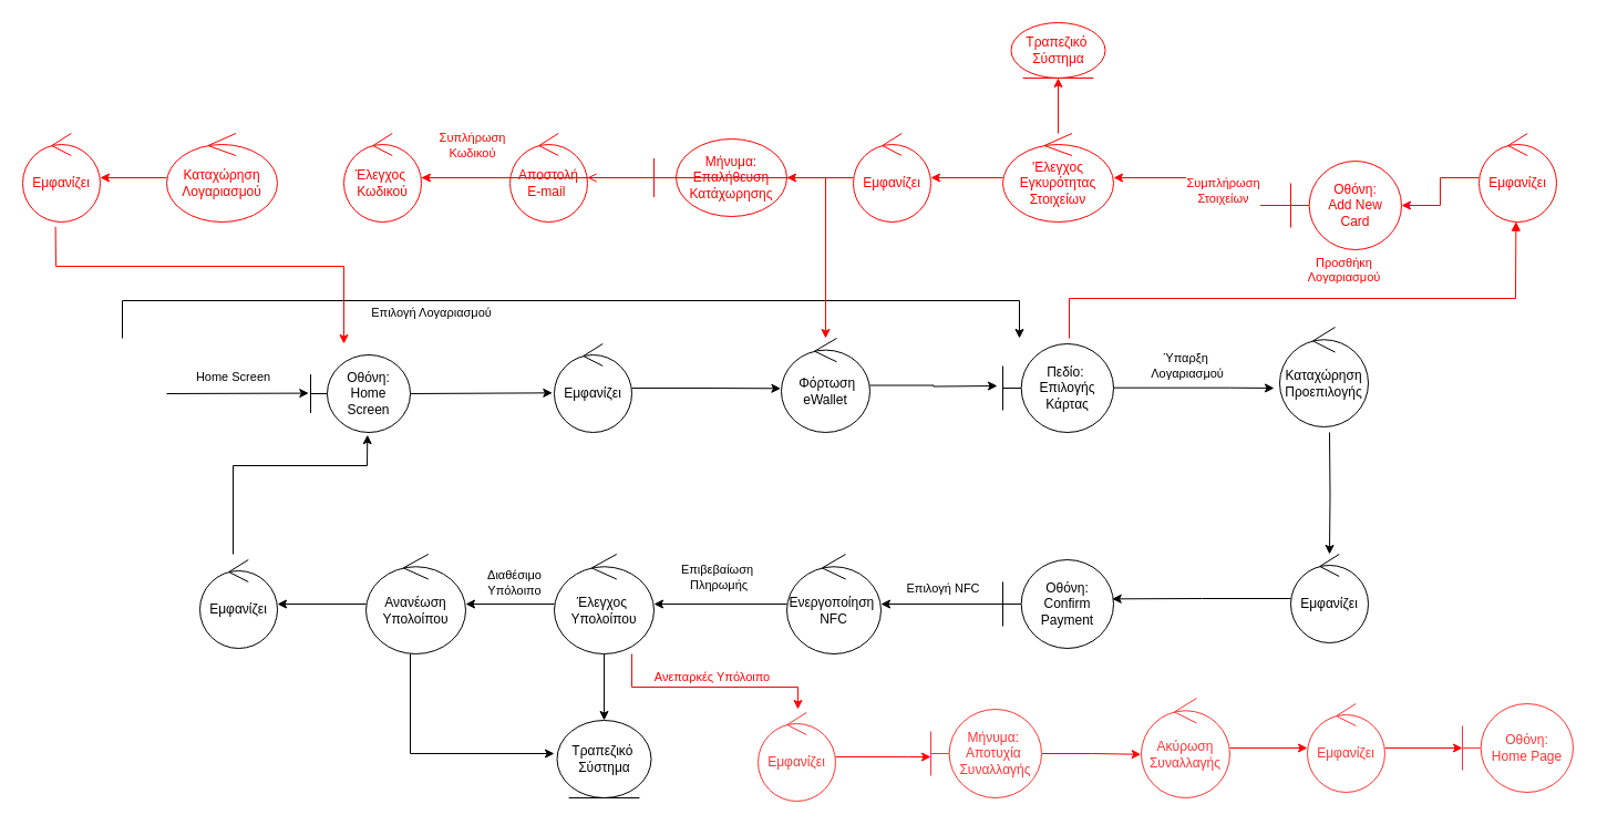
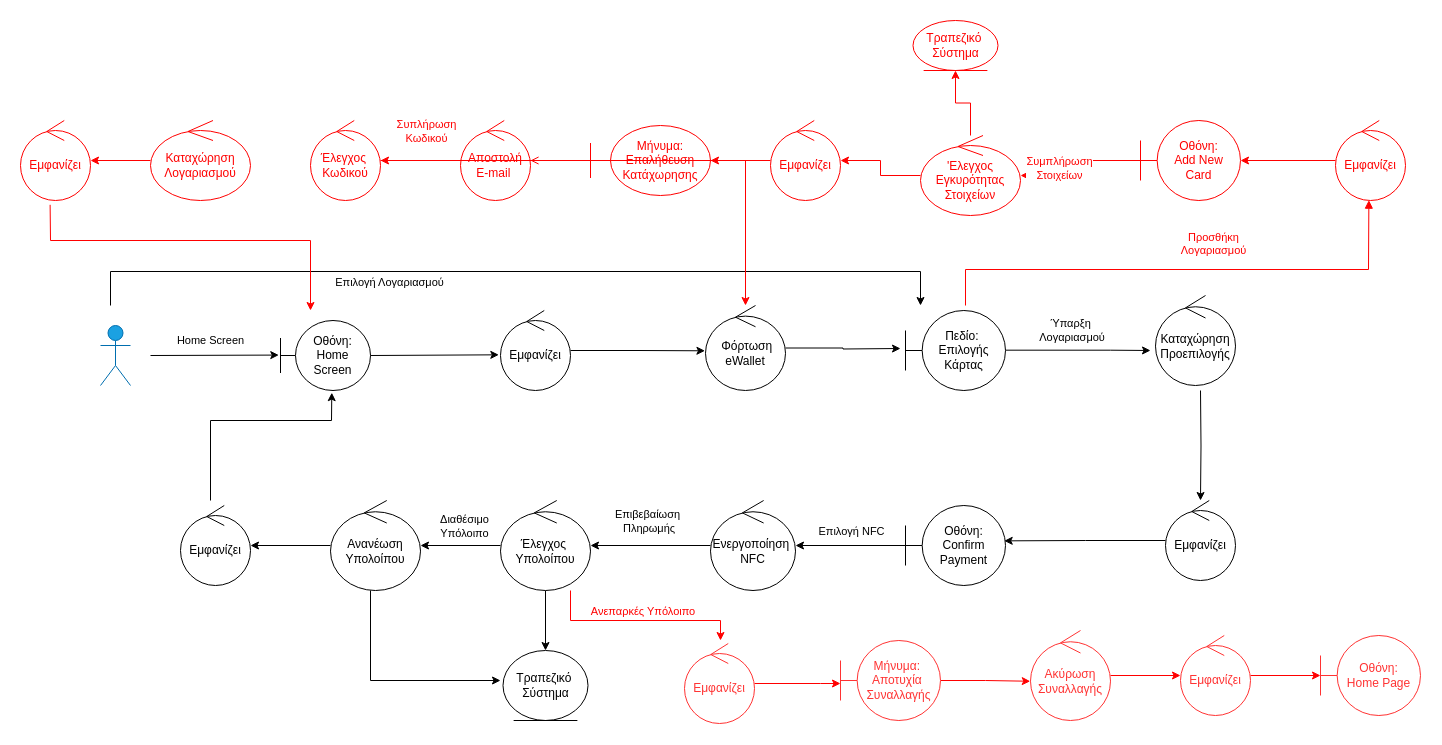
  <mxCell id="0" />
  <mxCell id="1" parent="0" />
+ <mxCell id="2" value="Χρήστης" style="shape=umlActor;verticalLabelPosition=bottom;verticalAlign=top;html=1;strokeColor=#006EAF;fillColor=#1ba1e2;fontColor=#ffffff;" vertex="1" parent="1"><mxGeometry x="100" y="325" width="30" height="60" as="geometry" /></mxCell>
  <mxCell id="3" value="Οθόνη:&lt;br&gt;Home Screen" style="shape=umlBoundary;whiteSpace=wrap;html=1;" vertex="1" parent="1"><mxGeometry x="280" y="320" width="90" height="70" as="geometry" /></mxCell>
  <mxCell id="4" value="" style="endArrow=classic;html=1;rounded=0;entryX=-0.019;entryY=0.494;entryDx=0;entryDy=0;entryPerimeter=0;" edge="1" parent="1" target="3"><mxGeometry width="50" height="50" relative="1" as="geometry"><mxPoint x="150" y="355" as="sourcePoint" /><mxPoint x="200" y="310" as="targetPoint" /></mxGeometry></mxCell>
  <mxCell id="5" value="Home Screen" style="edgeLabel;html=1;align=center;verticalAlign=middle;resizable=0;points=[];" vertex="1" connectable="0" parent="4"><mxGeometry x="0.198" y="2" relative="1" as="geometry"><mxPoint x="-17" y="-13" as="offset" /></mxGeometry></mxCell>
  <mxCell id="6" value="" style="edgeStyle=orthogonalEdgeStyle;rounded=0;orthogonalLoop=1;jettySize=auto;html=1;entryX=-0.007;entryY=0.533;entryDx=0;entryDy=0;entryPerimeter=0;" edge="1" parent="1" source="7" target="25"><mxGeometry relative="1" as="geometry"><mxPoint x="670" y="350" as="targetPoint" /></mxGeometry></mxCell>
  <mxCell id="7" value="Εμφανίζει" style="ellipse;shape=umlControl;whiteSpace=wrap;html=1;" vertex="1" parent="1"><mxGeometry x="500" y="310" width="70" height="80" as="geometry" /></mxCell>
  <mxCell id="8" value="Πεδίο:&amp;nbsp; Επιλογής Κάρτας" style="shape=umlBoundary;whiteSpace=wrap;html=1;" vertex="1" parent="1"><mxGeometry x="905" y="310" width="100" height="80" as="geometry" /></mxCell>
  <mxCell id="9" value="" style="edgeStyle=orthogonalEdgeStyle;rounded=0;orthogonalLoop=1;jettySize=auto;html=1;" edge="1" parent="1" target="15"><mxGeometry relative="1" as="geometry"><mxPoint x="1200" y="390" as="sourcePoint" /></mxGeometry></mxCell>
  <mxCell id="10" value="Καταχώρηση Προεπιλογής" style="ellipse;shape=umlControl;whiteSpace=wrap;html=1;" vertex="1" parent="1"><mxGeometry x="1155" y="295" width="80" height="90" as="geometry" /></mxCell>
  <mxCell id="11" value="" style="edgeStyle=orthogonalEdgeStyle;rounded=0;orthogonalLoop=1;jettySize=auto;html=1;" edge="1" parent="1" source="13" target="32"><mxGeometry relative="1" as="geometry" /></mxCell>
  <mxCell id="12" value="Επιλογή ΝFC" style="edgeLabel;html=1;align=center;verticalAlign=middle;resizable=0;points=[];" vertex="1" connectable="0" parent="11"><mxGeometry x="0.536" y="-1" relative="1" as="geometry"><mxPoint x="29" y="-14" as="offset" /></mxGeometry></mxCell>
  <mxCell id="13" value="Οθόνη:&lt;br&gt;Confirm Payment" style="shape=umlBoundary;whiteSpace=wrap;html=1;" vertex="1" parent="1"><mxGeometry x="905" y="505" width="100" height="80" as="geometry" /></mxCell>
  <mxCell id="14" style="edgeStyle=orthogonalEdgeStyle;rounded=0;orthogonalLoop=1;jettySize=auto;html=1;entryX=0.987;entryY=0.442;entryDx=0;entryDy=0;entryPerimeter=0;" edge="1" parent="1" source="15" target="13"><mxGeometry relative="1" as="geometry" /></mxCell>
  <mxCell id="15" value="Εμφανίζει" style="ellipse;shape=umlControl;whiteSpace=wrap;html=1;" vertex="1" parent="1"><mxGeometry x="1165" y="500" width="70" height="80" as="geometry" /></mxCell>
  <mxCell id="16" value="" style="edgeStyle=orthogonalEdgeStyle;rounded=0;orthogonalLoop=1;jettySize=auto;html=1;" edge="1" parent="1" source="19" target="21"><mxGeometry relative="1" as="geometry" /></mxCell>
  <mxCell id="17" value="&lt;font color=&quot;#000000&quot;&gt;Διαθέσιμο&lt;br&gt;Υπόλοιπο&lt;/font&gt;" style="edgeLabel;html=1;align=center;verticalAlign=middle;resizable=0;points=[];fontColor=#FF0000;" vertex="1" connectable="0" parent="16"><mxGeometry x="-0.093" y="1" relative="1" as="geometry"><mxPoint x="-1" y="-21" as="offset" /></mxGeometry></mxCell>
  <mxCell id="18" value="" style="edgeStyle=orthogonalEdgeStyle;rounded=0;orthogonalLoop=1;jettySize=auto;html=1;" edge="1" parent="1" source="19" target="33"><mxGeometry relative="1" as="geometry" /></mxCell>
  <mxCell id="19" value="Έλεγχος&amp;nbsp;&lt;br&gt;Υπολοίπου" style="ellipse;shape=umlControl;whiteSpace=wrap;html=1;" vertex="1" parent="1"><mxGeometry x="500" y="500" width="90" height="90" as="geometry" /></mxCell>
  <mxCell id="20" value="" style="edgeStyle=orthogonalEdgeStyle;rounded=0;orthogonalLoop=1;jettySize=auto;html=1;" edge="1" parent="1" source="21" target="22"><mxGeometry relative="1" as="geometry" /></mxCell>
  <mxCell id="21" value="Ανανέωση&lt;br&gt;Υπολοίπου" style="ellipse;shape=umlControl;whiteSpace=wrap;html=1;" vertex="1" parent="1"><mxGeometry x="330" y="500" width="90" height="90" as="geometry" /></mxCell>
  <mxCell id="22" value="Εμφανίζει" style="ellipse;shape=umlControl;whiteSpace=wrap;html=1;" vertex="1" parent="1"><mxGeometry x="180" y="505" width="70" height="80" as="geometry" /></mxCell>
  <mxCell id="23" value="" style="endArrow=classic;html=1;rounded=0;entryX=-0.024;entryY=0.554;entryDx=0;entryDy=0;entryPerimeter=0;" edge="1" parent="1" target="7"><mxGeometry width="50" height="50" relative="1" as="geometry"><mxPoint x="370" y="355" as="sourcePoint" /><mxPoint x="420" y="305" as="targetPoint" /></mxGeometry></mxCell>
  <mxCell id="24" style="edgeStyle=orthogonalEdgeStyle;rounded=0;orthogonalLoop=1;jettySize=auto;html=1;" edge="1" parent="1" source="25"><mxGeometry relative="1" as="geometry"><mxPoint x="900" y="348" as="targetPoint" /></mxGeometry></mxCell>
  <mxCell id="25" value="&amp;nbsp;Φόρτωση eWallet" style="ellipse;shape=umlControl;whiteSpace=wrap;html=1;" vertex="1" parent="1"><mxGeometry x="705" y="305" width="80" height="85" as="geometry" /></mxCell>
  <mxCell id="26" value="" style="edgeStyle=orthogonalEdgeStyle;rounded=0;orthogonalLoop=1;jettySize=auto;html=1;" edge="1" parent="1"><mxGeometry relative="1" as="geometry"><mxPoint x="1005" y="349.68" as="sourcePoint" /><mxPoint x="1150" y="350" as="targetPoint" /><Array as="points"><mxPoint x="1110" y="350" /><mxPoint x="1110" y="350" /></Array></mxGeometry></mxCell>
  <mxCell id="27" value="Ύπαρξη&lt;br&gt;&amp;nbsp;Λογαριασμού" style="edgeLabel;html=1;align=center;verticalAlign=middle;resizable=0;points=[];" vertex="1" connectable="0" parent="26"><mxGeometry x="-0.214" y="-2" relative="1" as="geometry"><mxPoint x="8" y="-22" as="offset" /></mxGeometry></mxCell>
  <mxCell id="28" value="" style="endArrow=classic;html=1;rounded=0;" edge="1" parent="1"><mxGeometry width="50" height="50" relative="1" as="geometry"><mxPoint x="110" y="305" as="sourcePoint" /><mxPoint x="920" y="305" as="targetPoint" /><Array as="points"><mxPoint x="110" y="271" /><mxPoint x="920" y="271" /></Array></mxGeometry></mxCell>
  <mxCell id="29" value="Επιλογή Λογαριασμού" style="edgeLabel;html=1;align=center;verticalAlign=middle;resizable=0;points=[];" vertex="1" connectable="0" parent="28"><mxGeometry x="-0.29" y="-1" relative="1" as="geometry"><mxPoint y="9" as="offset" /></mxGeometry></mxCell>
  <mxCell id="30" value="" style="edgeStyle=orthogonalEdgeStyle;rounded=0;orthogonalLoop=1;jettySize=auto;html=1;" edge="1" parent="1" source="32" target="19"><mxGeometry relative="1" as="geometry" /></mxCell>
  <mxCell id="31" value="Επιβεβαίωση&lt;br&gt;&amp;nbsp;Πληρωμής" style="edgeLabel;html=1;align=center;verticalAlign=middle;resizable=0;points=[];" vertex="1" connectable="0" parent="30"><mxGeometry x="0.061" y="1" relative="1" as="geometry"><mxPoint y="-26" as="offset" /></mxGeometry></mxCell>
  <mxCell id="32" value="Ενεργοποίηση&amp;nbsp;&lt;br&gt;NFC" style="ellipse;shape=umlControl;whiteSpace=wrap;html=1;" vertex="1" parent="1"><mxGeometry x="710" y="500" width="85" height="90" as="geometry" /></mxCell>
  <mxCell id="33" value="Τραπεζικό&amp;nbsp;&lt;br&gt;Σύστημα" style="ellipse;shape=umlEntity;whiteSpace=wrap;html=1;" vertex="1" parent="1"><mxGeometry x="502.5" y="650" width="85" height="70" as="geometry" /></mxCell>
  <mxCell id="34" value="" style="endArrow=classic;html=1;rounded=0;entryX=0.57;entryY=1.031;entryDx=0;entryDy=0;entryPerimeter=0;" edge="1" parent="1" target="3"><mxGeometry width="50" height="50" relative="1" as="geometry"><mxPoint x="210" y="500" as="sourcePoint" /><mxPoint x="260" y="450" as="targetPoint" /><Array as="points"><mxPoint x="210" y="420" /><mxPoint x="331" y="420" /></Array></mxGeometry></mxCell>
  <mxCell id="35" value="" style="endArrow=classic;html=1;rounded=0;" edge="1" parent="1"><mxGeometry width="50" height="50" relative="1" as="geometry"><mxPoint x="370" y="590" as="sourcePoint" /><mxPoint x="500" y="680" as="targetPoint" /><Array as="points"><mxPoint x="370" y="680" /></Array></mxGeometry></mxCell>
  <mxCell id="36" value="Προσθήκη &lt;br&gt;Λογαριασμού" style="html=1;verticalAlign=bottom;endArrow=block;rounded=0;fontColor=#FF0000;strokeColor=#FF0000;entryX=0.477;entryY=0.996;entryDx=0;entryDy=0;entryPerimeter=0;" edge="1" parent="1" target="40"><mxGeometry x="0.122" y="10" width="80" relative="1" as="geometry"><mxPoint x="965" y="305" as="sourcePoint" /><mxPoint x="1370" y="210" as="targetPoint" /><Array as="points"><mxPoint x="965" y="305" /><mxPoint x="965" y="269" /><mxPoint x="1368" y="269" /></Array><mxPoint x="-1" as="offset" /></mxGeometry></mxCell>
  <mxCell id="37" value="Συμπλήρωση &lt;br&gt;Στοιχείων" style="edgeStyle=orthogonalEdgeStyle;rounded=0;orthogonalLoop=1;jettySize=auto;html=1;fontColor=#FF0000;strokeColor=#FF0000;" edge="1" parent="1" source="38" target="43"><mxGeometry y="-20" relative="1" as="geometry"><mxPoint x="-1" as="offset" /></mxGeometry></mxCell>
- <mxCell id="38" value="&lt;font color=&quot;#ff0000&quot;&gt;Οθόνη:&lt;br&gt;Add New&lt;br&gt;Card&lt;/font&gt;" style="shape=umlBoundary;whiteSpace=wrap;html=1;strokeColor=#FF0000;" vertex="1" parent="1"><mxGeometry x="1165" y="145" width="100" height="80" as="geometry" /></mxCell>
+ <mxCell id="38" value="&lt;font color=&quot;#ff0000&quot;&gt;Οθόνη:&lt;br&gt;Add New&lt;br&gt;Card&lt;/font&gt;" style="shape=umlBoundary;whiteSpace=wrap;html=1;strokeColor=#FF0000;" vertex="1" parent="1"><mxGeometry x="1140" y="120" width="100" height="80" as="geometry" /></mxCell>
  <mxCell id="39" value="" style="edgeStyle=orthogonalEdgeStyle;rounded=0;orthogonalLoop=1;jettySize=auto;html=1;strokeColor=#FF0000;" edge="1" parent="1" source="40" target="38"><mxGeometry relative="1" as="geometry" /></mxCell>
  <mxCell id="40" value="&lt;font color=&quot;#ff0000&quot;&gt;Εμφανίζει&lt;/font&gt;" style="ellipse;shape=umlControl;whiteSpace=wrap;html=1;strokeColor=#FF0000;" vertex="1" parent="1"><mxGeometry x="1335" y="120" width="70" height="80" as="geometry" /></mxCell>
  <mxCell id="41" value="" style="edgeStyle=orthogonalEdgeStyle;rounded=0;orthogonalLoop=1;jettySize=auto;html=1;fontColor=#FF0000;strokeColor=#FF0000;" edge="1" parent="1" source="43" target="44"><mxGeometry relative="1" as="geometry" /></mxCell>
  <mxCell id="42" value="" style="edgeStyle=orthogonalEdgeStyle;rounded=0;orthogonalLoop=1;jettySize=auto;html=1;fontColor=#FF0000;strokeColor=#FF0000;" edge="1" parent="1" source="43" target="56"><mxGeometry relative="1" as="geometry" /></mxCell>
- <mxCell id="43" value="&lt;font color=&quot;#ff0000&quot;&gt;'Ελεγχος&lt;br&gt;Εγκυρότητας&lt;br&gt;Στοιχείων&lt;/font&gt;" style="ellipse;shape=umlControl;whiteSpace=wrap;html=1;strokeColor=#FF0000;" vertex="1" parent="1"><mxGeometry x="905" y="120" width="100" height="80" as="geometry" /></mxCell>
+ <mxCell id="43" value="&lt;font color=&quot;#ff0000&quot;&gt;'Ελεγχος&lt;br&gt;Εγκυρότητας&lt;br&gt;Στοιχείων&lt;/font&gt;" style="ellipse;shape=umlControl;whiteSpace=wrap;html=1;strokeColor=#FF0000;" vertex="1" parent="1"><mxGeometry x="920" y="135" width="100" height="80" as="geometry" /></mxCell>
  <mxCell id="44" value="&lt;font color=&quot;#ff0000&quot;&gt;Τραπεζικό&amp;nbsp;&lt;br&gt;Σύστημα&lt;/font&gt;" style="ellipse;shape=umlEntity;whiteSpace=wrap;html=1;strokeColor=#FF0000;" vertex="1" parent="1"><mxGeometry x="912.5" y="20" width="85" height="50" as="geometry" /></mxCell>
  <mxCell id="45" value="" style="edgeStyle=orthogonalEdgeStyle;rounded=0;orthogonalLoop=1;jettySize=auto;html=1;fontColor=#FF0000;strokeColor=#FF0000;endArrow=open;" edge="1" parent="1" source="46" target="49"><mxGeometry relative="1" as="geometry" /></mxCell>
  <mxCell id="46" value="&lt;font color=&quot;#ff0000&quot;&gt;Μήνυμα:&lt;br&gt;Επαλήθευση&lt;br&gt;Κατάχωρησης&lt;/font&gt;" style="shape=umlBoundary;whiteSpace=wrap;html=1;strokeColor=#FF0000;" vertex="1" parent="1"><mxGeometry x="590" y="125" width="120" height="70" as="geometry" /></mxCell>
  <mxCell id="47" value="" style="edgeStyle=orthogonalEdgeStyle;rounded=0;orthogonalLoop=1;jettySize=auto;html=1;fontColor=#FF0000;strokeColor=#FF0000;" edge="1" parent="1" source="49" target="51"><mxGeometry relative="1" as="geometry" /></mxCell>
  <mxCell id="48" value="Συπλήρωση&lt;br&gt;Κωδικού" style="edgeLabel;html=1;align=center;verticalAlign=middle;resizable=0;points=[];fontColor=#FF0000;" vertex="1" connectable="0" parent="47"><mxGeometry x="0.054" y="-2" relative="1" as="geometry"><mxPoint x="7" y="-28" as="offset" /></mxGeometry></mxCell>
  <mxCell id="49" value="&lt;font color=&quot;#ff0000&quot;&gt;Αποστολή Ε-mail&amp;nbsp;&lt;/font&gt;" style="ellipse;shape=umlControl;whiteSpace=wrap;html=1;strokeColor=#FF0000;" vertex="1" parent="1"><mxGeometry x="460" y="120" width="70" height="80" as="geometry" /></mxCell>
  <mxCell id="50" value="" style="edgeStyle=orthogonalEdgeStyle;rounded=0;orthogonalLoop=1;jettySize=auto;html=1;fontColor=#FF0000;strokeColor=#FF0000;" edge="1" parent="1" source="51" target="25"><mxGeometry relative="1" as="geometry" /></mxCell>
  <mxCell id="51" value="&lt;font color=&quot;#ff0000&quot;&gt;Έλεγχος&amp;nbsp;&lt;br&gt;Κωδικού&lt;/font&gt;" style="ellipse;shape=umlControl;whiteSpace=wrap;html=1;strokeColor=#FF0000;" vertex="1" parent="1"><mxGeometry x="310" y="120" width="70" height="80" as="geometry" /></mxCell>
  <mxCell id="52" value="" style="edgeStyle=orthogonalEdgeStyle;rounded=0;orthogonalLoop=1;jettySize=auto;html=1;fontColor=#FF0000;strokeColor=#FF0000;" edge="1" parent="1" source="53" target="54"><mxGeometry relative="1" as="geometry" /></mxCell>
  <mxCell id="53" value="&lt;font color=&quot;#ff0000&quot;&gt;Καταχώρηση&lt;br&gt;Λογαριασμού&lt;/font&gt;" style="ellipse;shape=umlControl;whiteSpace=wrap;html=1;strokeColor=#FF0000;" vertex="1" parent="1"><mxGeometry x="150" y="120" width="100" height="80" as="geometry" /></mxCell>
  <mxCell id="54" value="&lt;font color=&quot;#ff0000&quot;&gt;Εμφανίζει&lt;/font&gt;" style="ellipse;shape=umlControl;whiteSpace=wrap;html=1;strokeColor=#FF0000;" vertex="1" parent="1"><mxGeometry x="20" y="120" width="70" height="80" as="geometry" /></mxCell>
  <mxCell id="55" value="" style="edgeStyle=orthogonalEdgeStyle;rounded=0;orthogonalLoop=1;jettySize=auto;html=1;fontColor=#FF0000;strokeColor=#FF0000;" edge="1" parent="1" source="56" target="46"><mxGeometry relative="1" as="geometry" /></mxCell>
  <mxCell id="56" value="&lt;font color=&quot;#ff0000&quot;&gt;Εμφανίζει&lt;/font&gt;" style="ellipse;shape=umlControl;whiteSpace=wrap;html=1;strokeColor=#FF0000;" vertex="1" parent="1"><mxGeometry x="770" y="120" width="70" height="80" as="geometry" /></mxCell>
  <mxCell id="57" value="" style="endArrow=classic;html=1;rounded=0;fontColor=#FF0000;strokeColor=#FF0000;exitX=0.423;exitY=1.054;exitDx=0;exitDy=0;exitPerimeter=0;" edge="1" parent="1" source="54"><mxGeometry width="50" height="50" relative="1" as="geometry"><mxPoint x="40" y="260" as="sourcePoint" /><mxPoint x="310" y="310" as="targetPoint" /><Array as="points"><mxPoint x="50" y="240" /><mxPoint x="310" y="240" /></Array></mxGeometry></mxCell>
  <mxCell id="58" value="" style="edgeStyle=orthogonalEdgeStyle;rounded=0;orthogonalLoop=1;jettySize=auto;html=1;fontColor=#000000;strokeColor=#FF0000;" edge="1" parent="1" source="59" target="61"><mxGeometry relative="1" as="geometry"><Array as="points"><mxPoint x="820" y="683" /><mxPoint x="820" y="683" /></Array></mxGeometry></mxCell>
  <mxCell id="59" value="&lt;font color=&quot;#ff3333&quot;&gt;Εμφανίζει&lt;/font&gt;" style="ellipse;shape=umlControl;whiteSpace=wrap;html=1;strokeColor=#FF3333;" vertex="1" parent="1"><mxGeometry x="684" y="643" width="70" height="80" as="geometry" /></mxCell>
  <mxCell id="60" value="" style="edgeStyle=orthogonalEdgeStyle;rounded=0;orthogonalLoop=1;jettySize=auto;html=1;fontColor=#000000;strokeColor=#FF0000;entryX=-0.003;entryY=0.564;entryDx=0;entryDy=0;entryPerimeter=0;" edge="1" parent="1" source="61" target="66"><mxGeometry relative="1" as="geometry"><mxPoint x="1030" y="683" as="targetPoint" /><Array as="points" /></mxGeometry></mxCell>
  <mxCell id="61" value="Μήνυμα:&amp;nbsp;&lt;br&gt;Αποτυχία&amp;nbsp;&lt;br&gt;Συναλλαγής" style="shape=umlBoundary;whiteSpace=wrap;html=1;fontColor=#FF3333;strokeColor=#FF3333;" vertex="1" parent="1"><mxGeometry x="840" y="640" width="100" height="80" as="geometry" /></mxCell>
  <mxCell id="62" value="Οθόνη:&lt;br&gt;Ηome Page" style="shape=umlBoundary;whiteSpace=wrap;html=1;fontColor=#FF3333;strokeColor=#FF3333;" vertex="1" parent="1"><mxGeometry x="1320" y="635" width="100" height="80" as="geometry" /></mxCell>
  <mxCell id="63" value="" style="endArrow=classic;html=1;rounded=0;fontColor=#000000;strokeColor=#FF0000;" edge="1" parent="1"><mxGeometry width="50" height="50" relative="1" as="geometry"><mxPoint x="570" y="590" as="sourcePoint" /><mxPoint x="720" y="640" as="targetPoint" /><Array as="points"><mxPoint x="570" y="620" /><mxPoint x="720" y="620" /></Array></mxGeometry></mxCell>
  <mxCell id="64" value="&lt;font color=&quot;#ff0000&quot;&gt;&amp;nbsp;Ανεπαρκές Υπόλοιπο&lt;/font&gt;" style="edgeLabel;html=1;align=center;verticalAlign=middle;resizable=0;points=[];fontColor=#000000;" vertex="1" connectable="0" parent="63"><mxGeometry x="-0.082" y="-1" relative="1" as="geometry"><mxPoint x="8" y="-11" as="offset" /></mxGeometry></mxCell>
  <mxCell id="65" value="" style="edgeStyle=orthogonalEdgeStyle;rounded=0;orthogonalLoop=1;jettySize=auto;html=1;fontColor=#FF0000;strokeColor=#FF0000;" edge="1" parent="1" source="66" target="68"><mxGeometry relative="1" as="geometry" /></mxCell>
  <mxCell id="66" value="&lt;font color=&quot;#ff3333&quot;&gt;Ακύρωση Συναλλαγής&lt;/font&gt;" style="ellipse;shape=umlControl;whiteSpace=wrap;html=1;strokeColor=#FF3333;" vertex="1" parent="1"><mxGeometry x="1030" y="630" width="80" height="90" as="geometry" /></mxCell>
  <mxCell id="67" value="" style="edgeStyle=orthogonalEdgeStyle;rounded=0;orthogonalLoop=1;jettySize=auto;html=1;fontColor=#FF0000;strokeColor=#FF0000;" edge="1" parent="1" source="68" target="62"><mxGeometry relative="1" as="geometry" /></mxCell>
  <mxCell id="68" value="&lt;font color=&quot;#ff3333&quot;&gt;Εμφανίζει&lt;/font&gt;" style="ellipse;shape=umlControl;whiteSpace=wrap;html=1;strokeColor=#FF3333;" vertex="1" parent="1"><mxGeometry x="1180" y="635" width="70" height="80" as="geometry" /></mxCell>
